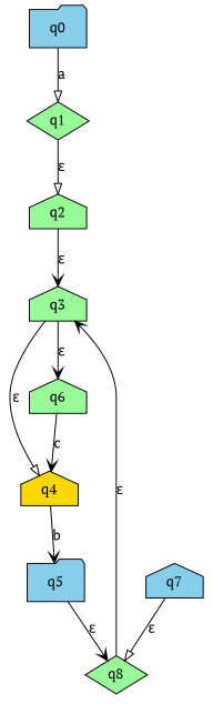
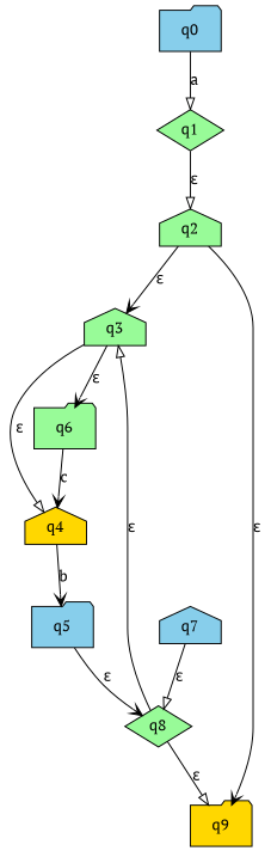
  digraph {
    fontname="PT Serif"
    node [fillcolor=palegreen fontname="PT Serif" shape=house style=filled]
    edge [arrowhead=onormal fontname="PT Serif"]
    n1 [fillcolor=skyblue label=q0 shape=folder]
    n2 [label=q1 shape=diamond]
    n3 [label=q2]
    n4 [label=q3]
+   n5 [fillcolor=gold label=q9 shape=folder]
    n6 [fillcolor=gold label=q4]
-   n7 [label=q6]
+   n7 [label=q6 shape=folder]
    n8 [fillcolor=skyblue label=q5 shape=folder]
    n9 [label=q8 shape=diamond]
    n10 [fillcolor=skyblue label=q7]
    n1 -> n2 [label=a]
    n2 -> n3 [label="ε"]
    n3 -> n4 [arrowhead=vee label="ε"]
+   n3 -> n5 [arrowhead=vee label="ε"]
    n4 -> n6 [label="ε"]
    n4 -> n7 [arrowhead=vee label="ε"]
    n6 -> n8 [arrowhead=vee label=b]
    n7 -> n6 [arrowhead=vee label=c]
    n8 -> n9 [arrowhead=vee label="ε"]
-   n9 -> n4 [arrowhead=vee label="ε"]
+   n9 -> n4 [label="ε"]
+   n9 -> n5 [label="ε"]
    n10 -> n9 [label="ε"]
  }
